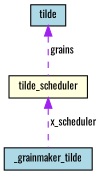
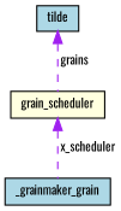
  digraph {
    fontname=Oswald
    node [color=black fillcolor=lightblue fontname=Oswald fontsize=10 shape=record style=filled]
    edge [color=purple dir=back fontname=Oswald fontsize=10 labelfontname=Helvetica labelfontsize=10 style=dashed]
-   n1 [fontcolor=black height=0.2 label=_grainmaker_tilde width=0.4]
-   n2 [fillcolor=lightyellow height=0.2 label=tilde_scheduler width=0.4]
+   n1 [fontcolor=black height=0.2 label=_grainmaker_grain width=0.4]
+   n2 [fillcolor=lightyellow height=0.2 label=grain_scheduler width=0.4]
    n3 [height=0.2 label=tilde width=0.4]
    n2 -> n1 [label=" x_scheduler"]
    n3 -> n2 [label=" grains"]
  }
